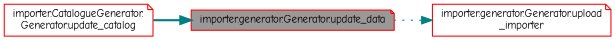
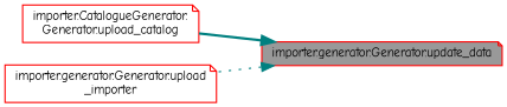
  digraph {
    fontname="Comic Neue"
    rankdir=RL
    node [color=red fillcolor=white fontname="Comic Neue" fontsize=10 shape=note style=filled]
    edge [color=teal dir=back fontname="Comic Neue" fontsize=10 labelfontname=Helvetica labelfontsize=10]
    n1 [fillcolor=grey60 fontcolor=black height=0.2 label="importer.generator.Generator.update_data" width=0.4]
-   n2 [height=0.2 label="importer.CatalogueGenerator.\lGenerator.update_catalog" width=0.4]
+   n2 [height=0.2 label="importer.CatalogueGenerator.\lGenerator.upload_catalog" width=0.4]
    n3 [height=0.2 label="importer.generator.Generator.upload\l_importer" width=0.4]
    n1 -> n2 [style=bold]
-   n3 -> n1 [style=dotted]
+   n1 -> n3 [style=dotted]
  }
